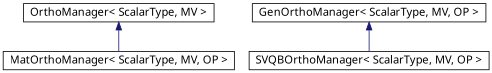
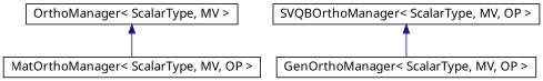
  digraph {
    node [color=black fillcolor=white fontname="./Helvetica.ttf" fontsize=14 shape=record style=filled]
    edge [color=midnightblue dir=back fontname="./Helvetica.ttf" fontsize=10 labelfontname="./Helvetica.ttf" labelfontsize=10 style=solid]
    n1 [fontcolor=black height=0.2 label="OrthoManager\< ScalarType, MV \>" width=0.4]
    n2 [height=0.2 label="MatOrthoManager\< ScalarType, MV, OP \>" width=0.4]
    n3 [height=0.2 label="GenOrthoManager\< ScalarType, MV, OP \>" width=0.4]
    n4 [height=0.2 label="SVQBOrthoManager\< ScalarType, MV, OP \>" width=0.4]
    n1 -> n2
-   n3 -> n4
+   n4 -> n3
  }
